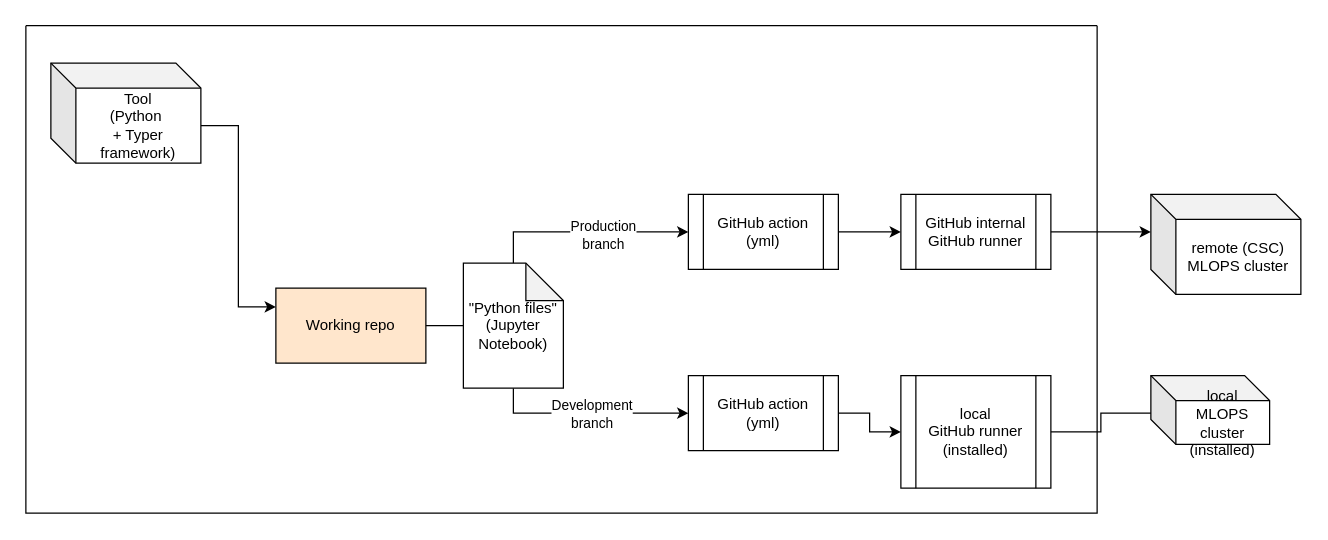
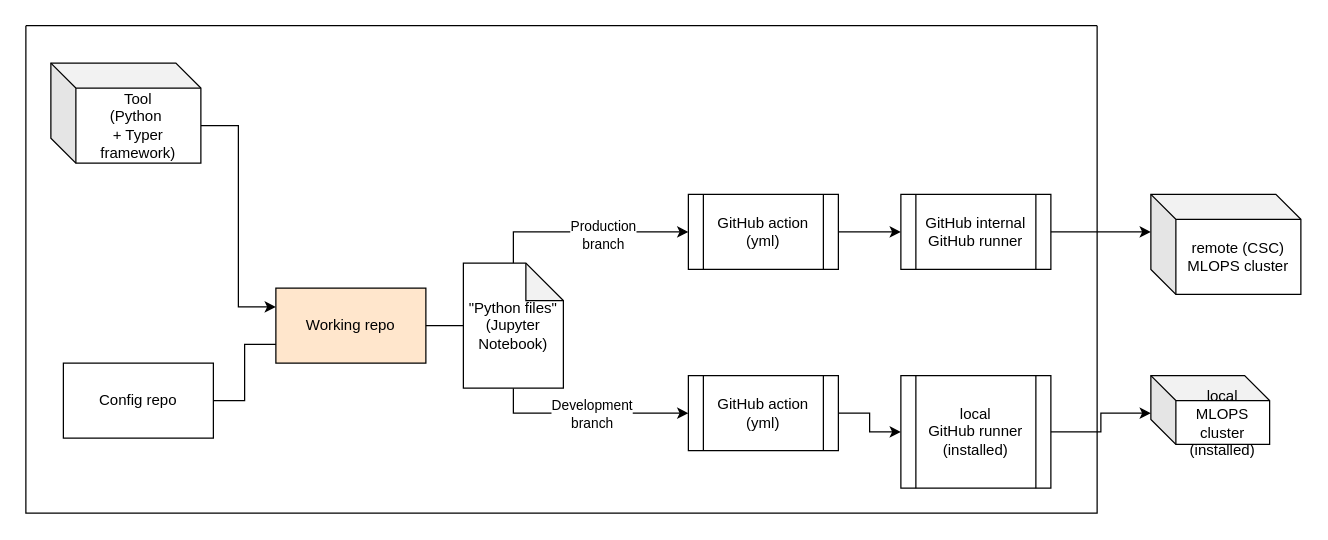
  <mxCell id="0" />
  <mxCell id="1" parent="0" />
  <mxCell id="2" value="&lt;div&gt;local&lt;/div&gt;MLOPS cluster&lt;div&gt;(installed)&lt;/div&gt;" style="shape=cube;whiteSpace=wrap;html=1;boundedLbl=1;backgroundOutline=1;darkOpacity=0.05;darkOpacity2=0.1;" vertex="1" parent="1"><mxGeometry x="920" y="300" width="95" height="55" as="geometry" /></mxCell>
  <mxCell id="3" value="&lt;div&gt;local&lt;/div&gt;GitHub runner&lt;div&gt;(installed)&lt;/div&gt;" style="shape=process;whiteSpace=wrap;html=1;backgroundOutline=1;" vertex="1" parent="1"><mxGeometry x="720" y="300" width="120" height="90" as="geometry" /></mxCell>
  <mxCell id="4" style="edgeStyle=orthogonalEdgeStyle;rounded=0;orthogonalLoop=1;jettySize=auto;html=1;exitX=1;exitY=0.5;exitDx=0;exitDy=0;entryX=0;entryY=0.5;entryDx=0;entryDy=0;" edge="1" parent="1" source="5" target="3"><mxGeometry relative="1" as="geometry" /></mxCell>
  <mxCell id="5" value="GitHub action&lt;div&gt;(yml)&lt;/div&gt;" style="shape=process;whiteSpace=wrap;html=1;backgroundOutline=1;" vertex="1" parent="1"><mxGeometry x="550" y="300" width="120" height="60" as="geometry" /></mxCell>
  <mxCell id="6" style="edgeStyle=orthogonalEdgeStyle;rounded=0;orthogonalLoop=1;jettySize=auto;html=1;exitX=0.5;exitY=0;exitDx=0;exitDy=0;exitPerimeter=0;" edge="1" parent="1" source="16" target="21"><mxGeometry relative="1" as="geometry" /></mxCell>
  <mxCell id="7" value="Production&lt;div&gt;branch&lt;/div&gt;" style="edgeLabel;html=1;align=center;verticalAlign=middle;resizable=0;points=[];" vertex="1" connectable="0" parent="6"><mxGeometry x="0.164" y="-2" relative="1" as="geometry"><mxPoint as="offset" /></mxGeometry></mxCell>
  <mxCell id="8" style="edgeStyle=orthogonalEdgeStyle;rounded=0;orthogonalLoop=1;jettySize=auto;html=1;exitX=0.5;exitY=1;exitDx=0;exitDy=0;exitPerimeter=0;" edge="1" parent="1" source="16" target="5"><mxGeometry relative="1" as="geometry" /></mxCell>
  <mxCell id="9" value="Development&lt;div&gt;branch&lt;/div&gt;" style="edgeLabel;html=1;align=center;verticalAlign=middle;resizable=0;points=[];" vertex="1" connectable="0" parent="8"><mxGeometry x="0.022" relative="1" as="geometry"><mxPoint as="offset" /></mxGeometry></mxCell>
  <mxCell id="10" value="Working repo" style="rounded=0;whiteSpace=wrap;html=1;fillColor=#ffe6cc;" vertex="1" parent="1"><mxGeometry x="220" y="230" width="120" height="60" as="geometry" /></mxCell>
+ <mxCell id="11" style="edgeStyle=orthogonalEdgeStyle;rounded=0;orthogonalLoop=1;jettySize=auto;html=1;exitX=1;exitY=0.5;exitDx=0;exitDy=0;entryX=0;entryY=0.75;entryDx=0;entryDy=0;endArrow=none;endFill=0;" edge="1" parent="1" source="12" target="10"><mxGeometry relative="1" as="geometry" /></mxCell>
+ <mxCell id="12" value="Config repo" style="rounded=0;whiteSpace=wrap;html=1;" vertex="1" parent="1"><mxGeometry x="50" y="290" width="120" height="60" as="geometry" /></mxCell>
  <mxCell id="13" style="edgeStyle=orthogonalEdgeStyle;rounded=0;orthogonalLoop=1;jettySize=auto;html=1;exitX=0;exitY=0;exitDx=120;exitDy=50;exitPerimeter=0;entryX=0;entryY=0.25;entryDx=0;entryDy=0;" edge="1" parent="1" source="14" target="10"><mxGeometry relative="1" as="geometry" /></mxCell>
  <mxCell id="14" value="Tool&lt;div&gt;(Python&amp;nbsp;&lt;/div&gt;&lt;div&gt;+ Typer framework)&lt;/div&gt;" style="shape=cube;whiteSpace=wrap;html=1;boundedLbl=1;backgroundOutline=1;darkOpacity=0.05;darkOpacity2=0.1;" vertex="1" parent="1"><mxGeometry x="40" y="50" width="120" height="80" as="geometry" /></mxCell>
- <mxCell id="15" style="edgeStyle=orthogonalEdgeStyle;rounded=0;orthogonalLoop=1;jettySize=auto;html=1;exitX=1;exitY=0.5;exitDx=0;exitDy=0;entryX=0;entryY=0;entryDx=0;entryDy=30;entryPerimeter=0;endArrow=none;" edge="1" parent="1" source="3" target="2"><mxGeometry relative="1" as="geometry" /></mxCell>
+ <mxCell id="15" style="edgeStyle=orthogonalEdgeStyle;rounded=0;orthogonalLoop=1;jettySize=auto;html=1;exitX=1;exitY=0.5;exitDx=0;exitDy=0;entryX=0;entryY=0;entryDx=0;entryDy=30;entryPerimeter=0;" edge="1" parent="1" source="3" target="2"><mxGeometry relative="1" as="geometry" /></mxCell>
  <mxCell id="16" value="&quot;Python files&quot;&lt;div&gt;(Jupyter Notebook)&lt;/div&gt;" style="shape=note;whiteSpace=wrap;html=1;backgroundOutline=1;darkOpacity=0.05;" vertex="1" parent="1"><mxGeometry x="370" y="210" width="80" height="100" as="geometry" /></mxCell>
  <mxCell id="17" style="edgeStyle=orthogonalEdgeStyle;rounded=0;orthogonalLoop=1;jettySize=auto;html=1;exitX=1;exitY=0.5;exitDx=0;exitDy=0;entryX=0;entryY=0.5;entryDx=0;entryDy=0;entryPerimeter=0;endArrow=none;endFill=0;" edge="1" parent="1" source="10" target="16"><mxGeometry relative="1" as="geometry" /></mxCell>
  <mxCell id="18" value="" style="swimlane;startSize=0;" vertex="1" parent="1"><mxGeometry x="20" y="20" width="857" height="390" as="geometry" /></mxCell>
  <mxCell id="19" value="&lt;div&gt;remote (CSC)&lt;/div&gt;MLOPS cluster" style="shape=cube;whiteSpace=wrap;html=1;boundedLbl=1;backgroundOutline=1;darkOpacity=0.05;darkOpacity2=0.1;" vertex="1" parent="18"><mxGeometry x="900" y="135" width="120" height="80" as="geometry" /></mxCell>
  <mxCell id="20" value="&lt;div&gt;GitHub internal&lt;/div&gt;GitHub runner" style="shape=process;whiteSpace=wrap;html=1;backgroundOutline=1;" vertex="1" parent="18"><mxGeometry x="700" y="135" width="120" height="60" as="geometry" /></mxCell>
  <mxCell id="21" value="GitHub action&lt;div&gt;(yml)&lt;/div&gt;" style="shape=process;whiteSpace=wrap;html=1;backgroundOutline=1;" vertex="1" parent="18"><mxGeometry x="530" y="135" width="120" height="60" as="geometry" /></mxCell>
  <mxCell id="22" style="edgeStyle=orthogonalEdgeStyle;rounded=0;orthogonalLoop=1;jettySize=auto;html=1;exitX=1;exitY=0.5;exitDx=0;exitDy=0;entryX=0;entryY=0;entryDx=0;entryDy=30;entryPerimeter=0;" edge="1" parent="18" source="20" target="19"><mxGeometry relative="1" as="geometry" /></mxCell>
  <mxCell id="23" style="edgeStyle=orthogonalEdgeStyle;rounded=0;orthogonalLoop=1;jettySize=auto;html=1;exitX=1;exitY=0.5;exitDx=0;exitDy=0;entryX=0;entryY=0.5;entryDx=0;entryDy=0;" edge="1" parent="18" source="21" target="20"><mxGeometry relative="1" as="geometry" /></mxCell>
